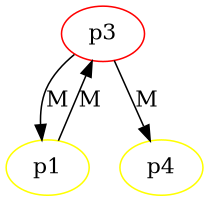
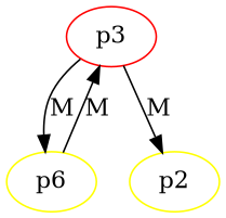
  graph {
    node [color=yellow]
    edge [dir=forward]
    p3 [color=red]
-   p1
-   p4
+   p1 [label=p6]
+   p4 [label=p2]
    p3 -- p1 [label=M]
    p3 -- p4 [label=M]
    p1 -- p3 [label=M]
  }
